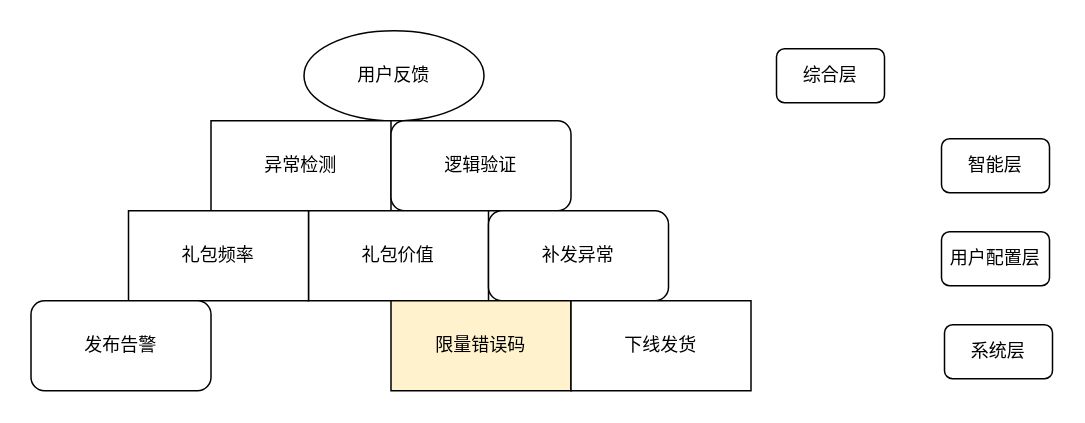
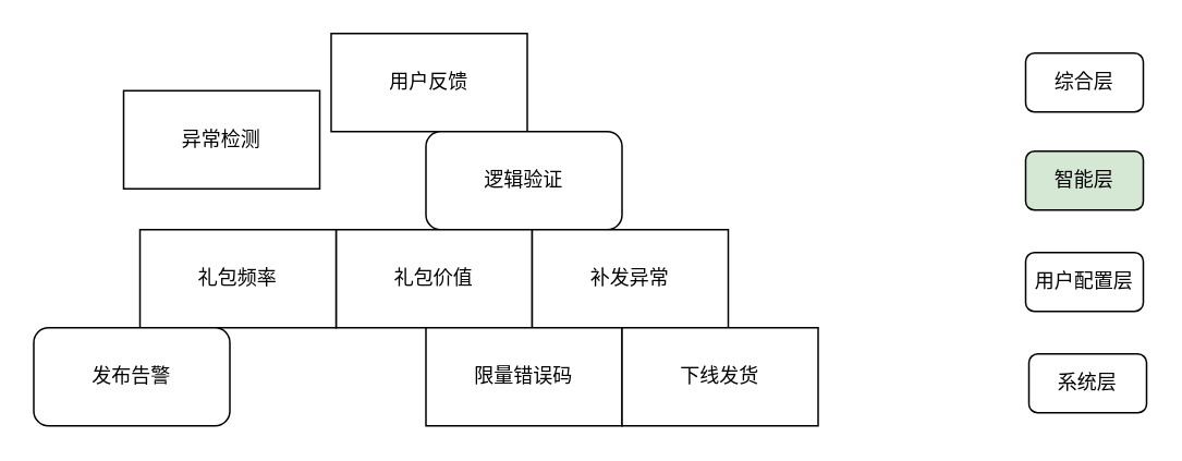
  <mxCell id="0" />
  <mxCell id="1" parent="0" />
- <mxCell id="2" value="用户反馈" style="ellipse;whiteSpace=wrap;html=1;" vertex="1" parent="1"><mxGeometry x="202" y="20" width="120" height="60" as="geometry" /></mxCell>
- <mxCell id="3" value="异常检测" style="rounded=0;whiteSpace=wrap;html=1;" vertex="1" parent="1"><mxGeometry x="140" y="80" width="120" height="60" as="geometry" /></mxCell>
+ <mxCell id="2" value="用户反馈" style="rounded=0;whiteSpace=wrap;html=1;" vertex="1" parent="1"><mxGeometry x="202" y="20" width="120" height="60" as="geometry" /></mxCell>
+ <mxCell id="3" value="异常检测" style="rounded=0;whiteSpace=wrap;html=1;" vertex="1" parent="1"><mxGeometry x="75" y="55" width="120" height="60" as="geometry" /></mxCell>
  <mxCell id="4" value="逻辑验证" style="whiteSpace=wrap;html=1;rounded=1;" vertex="1" parent="1"><mxGeometry x="260" y="80" width="120" height="60" as="geometry" /></mxCell>
  <mxCell id="5" value="礼包价值" style="rounded=0;whiteSpace=wrap;html=1;" vertex="1" parent="1"><mxGeometry x="205" y="140" width="120" height="60" as="geometry" /></mxCell>
  <mxCell id="6" value="礼包频率" style="rounded=0;whiteSpace=wrap;html=1;" vertex="1" parent="1"><mxGeometry x="85" y="140" width="120" height="60" as="geometry" /></mxCell>
- <mxCell id="7" value="补发异常" style="whiteSpace=wrap;html=1;rounded=1;" vertex="1" parent="1"><mxGeometry x="325" y="140" width="120" height="60" as="geometry" /></mxCell>
+ <mxCell id="7" value="补发异常" style="rounded=0;whiteSpace=wrap;html=1;" vertex="1" parent="1"><mxGeometry x="325" y="140" width="120" height="60" as="geometry" /></mxCell>
  <mxCell id="8" value="发布告警" style="whiteSpace=wrap;html=1;rounded=1;" vertex="1" parent="1"><mxGeometry x="20" y="200" width="120" height="60" as="geometry" /></mxCell>
- <mxCell id="9" value="限量错误码" style="rounded=0;whiteSpace=wrap;html=1;fillColor=#fff2cc;" vertex="1" parent="1"><mxGeometry x="260" y="200" width="120" height="60" as="geometry" /></mxCell>
+ <mxCell id="9" value="限量错误码" style="rounded=0;whiteSpace=wrap;html=1;" vertex="1" parent="1"><mxGeometry x="260" y="200" width="120" height="60" as="geometry" /></mxCell>
  <mxCell id="10" value="下线发货" style="rounded=0;whiteSpace=wrap;html=1;" vertex="1" parent="1"><mxGeometry x="380" y="200" width="120" height="60" as="geometry" /></mxCell>
  <mxCell id="11" value="系统层" style="rounded=1;whiteSpace=wrap;html=1;" vertex="1" parent="1"><mxGeometry x="629" y="216" width="72" height="36" as="geometry" /></mxCell>
  <mxCell id="12" value="用户配置层" style="rounded=1;whiteSpace=wrap;html=1;" vertex="1" parent="1"><mxGeometry x="627" y="154" width="72" height="36" as="geometry" /></mxCell>
- <mxCell id="13" value="智能层" style="rounded=1;whiteSpace=wrap;html=1;" vertex="1" parent="1"><mxGeometry x="627" y="92" width="72" height="36" as="geometry" /></mxCell>
- <mxCell id="14" value="综合层" style="rounded=1;whiteSpace=wrap;html=1;" vertex="1" parent="1"><mxGeometry x="517" y="32" width="72" height="36" as="geometry" /></mxCell>
+ <mxCell id="13" value="智能层" style="rounded=1;whiteSpace=wrap;html=1;fillColor=#d5e8d4;" vertex="1" parent="1"><mxGeometry x="627" y="92" width="72" height="36" as="geometry" /></mxCell>
+ <mxCell id="14" value="综合层" style="rounded=1;whiteSpace=wrap;html=1;" vertex="1" parent="1"><mxGeometry x="627" y="32" width="72" height="36" as="geometry" /></mxCell>
